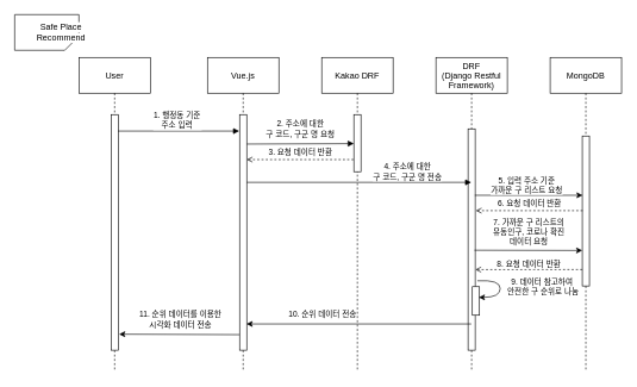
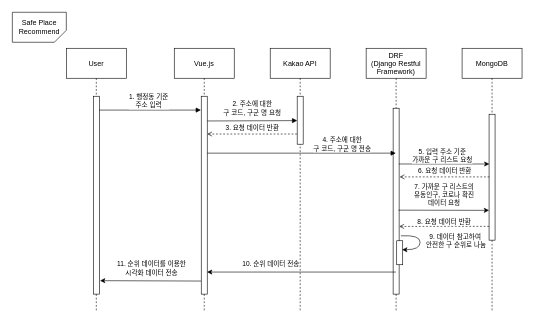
  <mxCell id="0" />
  <mxCell id="1" parent="0" />
  <mxCell id="2" value="User" style="shape=umlLifeline;perimeter=lifelinePerimeter;container=1;collapsible=0;recursiveResize=0;rounded=0;shadow=0;strokeWidth=1;size=50;" parent="1" vertex="1"><mxGeometry x="110" y="80" width="100" height="440" as="geometry" /></mxCell>
  <mxCell id="3" value="" style="points=[];perimeter=orthogonalPerimeter;rounded=0;shadow=0;strokeWidth=1;" parent="2" vertex="1"><mxGeometry x="45" y="80" width="10" height="330" as="geometry" /></mxCell>
  <mxCell id="4" value="Vue.js" style="shape=umlLifeline;perimeter=lifelinePerimeter;container=1;collapsible=0;recursiveResize=0;rounded=0;shadow=0;strokeWidth=1;size=50;" parent="1" vertex="1"><mxGeometry x="290" y="80" width="100" height="440" as="geometry" /></mxCell>
  <mxCell id="5" value="" style="points=[];perimeter=orthogonalPerimeter;rounded=0;shadow=0;strokeWidth=1;" parent="4" vertex="1"><mxGeometry x="45" y="80" width="10" height="330" as="geometry" /></mxCell>
  <mxCell id="6" value="DRF&#10;(Django Restful&#10;Framework)" style="shape=umlLifeline;perimeter=lifelinePerimeter;container=1;collapsible=0;recursiveResize=0;rounded=0;shadow=0;strokeWidth=1;size=50;" parent="1" vertex="1"><mxGeometry x="610" y="80" width="100" height="440" as="geometry" /></mxCell>
  <mxCell id="7" value="" style="points=[];perimeter=orthogonalPerimeter;rounded=0;shadow=0;strokeWidth=1;" parent="6" vertex="1"><mxGeometry x="45" y="100" width="10" height="310" as="geometry" /></mxCell>
  <mxCell id="8" value="" style="rounded=0;whiteSpace=wrap;html=1;" parent="6" vertex="1"><mxGeometry x="51" y="321" width="10" height="40" as="geometry" /></mxCell>
  <mxCell id="9" value="9. 데이터 참고하여&amp;nbsp;&lt;br&gt;안전한 구 순위로 나눔" style="curved=1;endArrow=classic;html=1;fontSize=11;exitX=1.306;exitY=0.727;exitDx=0;exitDy=0;exitPerimeter=0;" parent="6" edge="1"><mxGeometry x="-0.044" y="60" width="50" height="50" relative="1" as="geometry"><mxPoint x="58.06" y="312.75" as="sourcePoint" /><mxPoint x="60" y="336" as="targetPoint" /><Array as="points"><mxPoint x="90" y="311" /><mxPoint x="90" y="336" /></Array><mxPoint as="offset" /></mxGeometry></mxCell>
  <mxCell id="10" value="MongoDB" style="shape=umlLifeline;perimeter=lifelinePerimeter;container=1;collapsible=0;recursiveResize=0;rounded=0;shadow=0;strokeWidth=1;size=50;" parent="1" vertex="1"><mxGeometry x="770" y="80" width="100" height="440" as="geometry" /></mxCell>
  <mxCell id="11" value="" style="points=[];perimeter=orthogonalPerimeter;rounded=0;shadow=0;strokeWidth=1;" parent="10" vertex="1"><mxGeometry x="45" y="110" width="10" height="210" as="geometry" /></mxCell>
  <mxCell id="12" value="1. 행정동 기준&#10;주소 입력" style="verticalAlign=bottom;startArrow=none;endArrow=block;shadow=0;strokeWidth=1;startFill=0;rounded=1;entryX=-0.052;entryY=0.07;entryDx=0;entryDy=0;entryPerimeter=0;exitX=0.97;exitY=0.07;exitDx=0;exitDy=0;exitPerimeter=0;" parent="1" source="3" target="5" edge="1"><mxGeometry x="-0.028" relative="1" as="geometry"><mxPoint x="170" y="181" as="sourcePoint" /><mxPoint x="330" y="171" as="targetPoint" /><Array as="points" /><mxPoint as="offset" /></mxGeometry></mxCell>
  <mxCell id="13" value="4. 주소에 대한 &lt;br style=&quot;font-size: 11px&quot;&gt;구 코드, 구군 명 전송" style="endArrow=block;html=1;exitX=1.007;exitY=0.133;exitDx=0;exitDy=0;exitPerimeter=0;endFill=1;labelBorderColor=none;spacingLeft=0;fontSize=11;spacing=3;" parent="1" target="6" edge="1"><mxGeometry x="0.431" y="15" width="50" height="50" relative="1" as="geometry"><mxPoint x="345.07" y="254.9" as="sourcePoint" /><mxPoint x="494.88" y="255" as="targetPoint" /><Array as="points" /><mxPoint as="offset" /></mxGeometry></mxCell>
  <mxCell id="14" value="5. 입력 주소 기준&lt;br&gt;가까운 구 리스트 요청" style="endArrow=classic;html=1;fontSize=11;exitX=0.942;exitY=0.168;exitDx=0;exitDy=0;exitPerimeter=0;entryX=0.05;entryY=0.2;entryDx=0;entryDy=0;entryPerimeter=0;" parent="1" edge="1"><mxGeometry x="-0.029" y="14" width="50" height="50" relative="1" as="geometry"><mxPoint x="664.42" y="273" as="sourcePoint" /><mxPoint x="815.5" y="273" as="targetPoint" /><mxPoint as="offset" /></mxGeometry></mxCell>
  <mxCell id="15" value="6. 요청 데이터 반환" style="endArrow=open;html=1;fontSize=11;exitX=0.051;exitY=0.335;exitDx=0;exitDy=0;exitPerimeter=0;entryX=1.087;entryY=0.335;entryDx=0;entryDy=0;entryPerimeter=0;dashed=1;endFill=0;" parent="1" edge="1"><mxGeometry x="0.009" y="-10" width="50" height="50" relative="1" as="geometry"><mxPoint x="815.51" y="294.5" as="sourcePoint" /><mxPoint x="665.87" y="294.5" as="targetPoint" /><Array as="points" /><mxPoint as="offset" /></mxGeometry></mxCell>
  <mxCell id="16" value="7. 가까운 구 리스트의&lt;br&gt;유동인구, 코로나 확진 &lt;br&gt;데이터 요청" style="endArrow=classic;html=1;fontSize=11;exitX=0.899;exitY=0.5;exitDx=0;exitDy=0;exitPerimeter=0;entryX=-0.001;entryY=0.501;entryDx=0;entryDy=0;entryPerimeter=0;" parent="1" edge="1"><mxGeometry x="0.006" y="25" width="50" height="50" relative="1" as="geometry"><mxPoint x="663.99" y="350" as="sourcePoint" /><mxPoint x="814.99" y="350.3" as="targetPoint" /><mxPoint as="offset" /></mxGeometry></mxCell>
  <mxCell id="17" value="8. 요청 데이터 반환" style="endArrow=open;html=1;fontSize=11;dashed=1;endFill=0;entryX=1.023;entryY=0.581;entryDx=0;entryDy=0;entryPerimeter=0;" parent="1" edge="1"><mxGeometry x="0.007" y="-8" width="50" height="50" relative="1" as="geometry"><mxPoint x="815" y="377" as="sourcePoint" /><mxPoint x="665.23" y="377.11" as="targetPoint" /><Array as="points"><mxPoint x="750" y="377" /></Array><mxPoint as="offset" /></mxGeometry></mxCell>
  <mxCell id="18" value="10. 순위 데이터 전송" style="endArrow=classic;html=1;fontSize=11;entryX=0.967;entryY=0.834;entryDx=0;entryDy=0;entryPerimeter=0;" parent="1" edge="1" source="6"><mxGeometry x="0.331" y="-13" width="50" height="50" relative="1" as="geometry"><mxPoint x="494.89" y="453.2" as="sourcePoint" /><mxPoint x="344.67" y="453.2" as="targetPoint" /><Array as="points" /><mxPoint x="1" as="offset" /></mxGeometry></mxCell>
  <mxCell id="19" value="11. 순위 데이터를 이용한&lt;br&gt;시각화 데이터 전송" style="endArrow=classic;html=1;fontSize=11;entryX=1.122;entryY=0.932;entryDx=0;entryDy=0;entryPerimeter=0;exitX=-0.031;exitY=0.934;exitDx=0;exitDy=0;exitPerimeter=0;" parent="1" target="3" edge="1" source="5"><mxGeometry x="-0.014" y="-21" width="50" height="50" relative="1" as="geometry"><mxPoint x="330" y="468" as="sourcePoint" /><mxPoint x="170" y="442" as="targetPoint" /><Array as="points" /><mxPoint as="offset" /></mxGeometry></mxCell>
  <mxCell id="20" value="" style="shape=card;whiteSpace=wrap;html=1;rotation=-180;size=20;" vertex="1" parent="1"><mxGeometry x="20" y="20" width="90" height="50" as="geometry" /></mxCell>
- <mxCell id="21" value="&#10;&#10;&lt;span style=&quot;color: rgb(0, 0, 0); font-family: helvetica; font-size: 12px; font-style: normal; font-weight: 400; letter-spacing: normal; text-align: center; text-indent: 0px; text-transform: none; word-spacing: 0px; background-color: rgb(255, 255, 255); display: inline; float: none;&quot;&gt;Safe Place&lt;/span&gt;&lt;br style=&quot;color: rgb(0, 0, 0); font-family: helvetica; font-size: 12px; font-style: normal; font-weight: 400; letter-spacing: normal; text-align: center; text-indent: 0px; text-transform: none; word-spacing: 0px;&quot;&gt;&lt;span style=&quot;color: rgb(0, 0, 0); font-family: helvetica; font-size: 12px; font-style: normal; font-weight: 400; letter-spacing: normal; text-align: center; text-indent: 0px; text-transform: none; word-spacing: 0px; background-color: rgb(255, 255, 255); display: inline; float: none;&quot;&gt;Recommend&lt;/span&gt;&#10;&#10;" style="text;html=1;strokeColor=none;fillColor=none;align=center;verticalAlign=middle;whiteSpace=wrap;rounded=0;" vertex="1" parent="1"><mxGeometry x="65" y="30" width="40" height="30" as="geometry" /></mxCell>
- <mxCell id="22" value="Kakao DRF" style="shape=umlLifeline;perimeter=lifelinePerimeter;container=1;collapsible=0;recursiveResize=0;rounded=0;shadow=0;strokeWidth=1;size=50;" vertex="1" parent="1"><mxGeometry x="450" y="80" width="100" height="440" as="geometry" /></mxCell>
+ <mxCell id="21" value="&#10;&#10;&lt;span style=&quot;color: rgb(0, 0, 0); font-family: helvetica; font-size: 12px; font-style: normal; font-weight: 400; letter-spacing: normal; text-align: center; text-indent: 0px; text-transform: none; word-spacing: 0px; background-color: rgb(255, 255, 255); display: inline; float: none;&quot;&gt;Safe Place&lt;/span&gt;&lt;br style=&quot;color: rgb(0, 0, 0); font-family: helvetica; font-size: 12px; font-style: normal; font-weight: 400; letter-spacing: normal; text-align: center; text-indent: 0px; text-transform: none; word-spacing: 0px;&quot;&gt;&lt;span style=&quot;color: rgb(0, 0, 0); font-family: helvetica; font-size: 12px; font-style: normal; font-weight: 400; letter-spacing: normal; text-align: center; text-indent: 0px; text-transform: none; word-spacing: 0px; background-color: rgb(255, 255, 255); display: inline; float: none;&quot;&gt;Recommend&lt;/span&gt;&#10;&#10;" style="text;html=1;strokeColor=none;fillColor=none;align=center;verticalAlign=middle;whiteSpace=wrap;rounded=0;" vertex="1" parent="1"><mxGeometry x="45" y="30" width="40" height="30" as="geometry" /></mxCell>
+ <mxCell id="22" value="Kakao API" style="shape=umlLifeline;perimeter=lifelinePerimeter;container=1;collapsible=0;recursiveResize=0;rounded=0;shadow=0;strokeWidth=1;size=50;" vertex="1" parent="1"><mxGeometry x="450" y="80" width="100" height="440" as="geometry" /></mxCell>
  <mxCell id="23" value="" style="points=[];perimeter=orthogonalPerimeter;rounded=0;shadow=0;strokeWidth=1;" vertex="1" parent="22"><mxGeometry x="45" y="80" width="10" height="80" as="geometry" /></mxCell>
  <mxCell id="24" value="2. 주소에 대한 &lt;br style=&quot;font-size: 11px&quot;&gt;구 코드, 구군 명 요청" style="endArrow=block;html=1;exitX=1.012;exitY=0.125;exitDx=0;exitDy=0;exitPerimeter=0;endFill=1;labelBorderColor=none;spacingLeft=0;fontSize=11;spacing=3;entryX=0.006;entryY=0.508;entryDx=0;entryDy=0;entryPerimeter=0;" edge="1" parent="1" source="5" target="23"><mxGeometry x="-0.0" y="21" width="50" height="50" relative="1" as="geometry"><mxPoint x="355.07" y="264.9" as="sourcePoint" /><mxPoint x="490" y="201" as="targetPoint" /><Array as="points" /><mxPoint as="offset" /></mxGeometry></mxCell>
  <mxCell id="25" value="3. 요청 데이터 반환" style="endArrow=open;html=1;fontSize=11;exitX=0.051;exitY=0.335;exitDx=0;exitDy=0;exitPerimeter=0;entryX=1.087;entryY=0.335;entryDx=0;entryDy=0;entryPerimeter=0;dashed=1;endFill=0;" edge="1" parent="1"><mxGeometry x="0.009" y="-10" width="50" height="50" relative="1" as="geometry"><mxPoint x="494.64" y="223" as="sourcePoint" /><mxPoint x="345" y="223" as="targetPoint" /><Array as="points" /><mxPoint as="offset" /></mxGeometry></mxCell>
